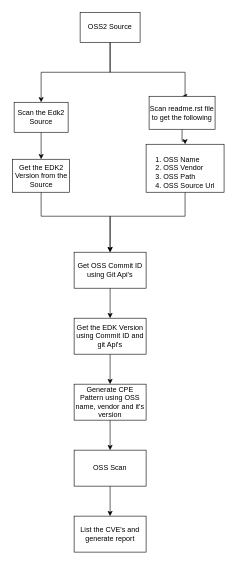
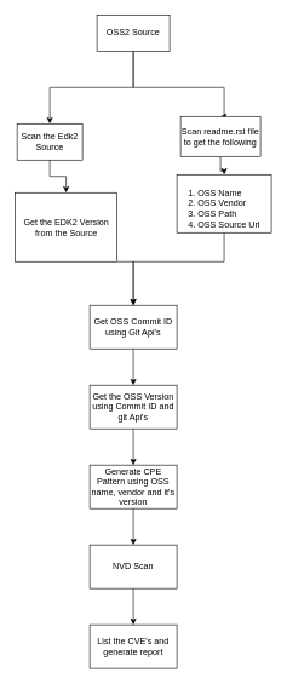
  <mxCell id="0" />
  <mxCell id="1" parent="0" />
  <mxCell id="2" value="" style="edgeStyle=orthogonalEdgeStyle;rounded=0;orthogonalLoop=1;jettySize=auto;html=1;entryX=0.5;entryY=0;entryDx=0;entryDy=0;" parent="1" source="4" target="6" edge="1"><mxGeometry relative="1" as="geometry"><mxPoint x="178" y="135" as="targetPoint" /><Array as="points"><mxPoint x="183" y="120" /><mxPoint x="68" y="120" /></Array></mxGeometry></mxCell>
  <mxCell id="3" value="" style="edgeStyle=orthogonalEdgeStyle;rounded=0;orthogonalLoop=1;jettySize=auto;html=1;entryX=0.5;entryY=0;entryDx=0;entryDy=0;" parent="1" source="4" target="10" edge="1"><mxGeometry relative="1" as="geometry"><mxPoint x="303" y="35" as="targetPoint" /><Array as="points"><mxPoint x="183" y="120" /><mxPoint x="308" y="120" /></Array></mxGeometry></mxCell>
  <mxCell id="4" value="OSS2 Source" style="rounded=0;whiteSpace=wrap;html=1;" parent="1" vertex="1"><mxGeometry x="133" y="20" width="100" height="50" as="geometry" /></mxCell>
  <mxCell id="5" value="" style="edgeStyle=orthogonalEdgeStyle;rounded=0;orthogonalLoop=1;jettySize=auto;html=1;" parent="1" source="6" target="12" edge="1"><mxGeometry relative="1" as="geometry" /></mxCell>
  <mxCell id="6" value="Scan the Edk2 Source" style="rounded=0;whiteSpace=wrap;html=1;" parent="1" vertex="1"><mxGeometry x="23" y="170" width="90" height="50" as="geometry" /></mxCell>
  <mxCell id="7" style="edgeStyle=orthogonalEdgeStyle;rounded=0;orthogonalLoop=1;jettySize=auto;html=1;entryX=0.5;entryY=0;entryDx=0;entryDy=0;" parent="1" source="8" target="14" edge="1"><mxGeometry relative="1" as="geometry"><Array as="points"><mxPoint x="308" y="360" /><mxPoint x="183" y="360" /></Array></mxGeometry></mxCell>
  <mxCell id="8" value="&lt;div style=&quot;text-align: justify;&quot;&gt;&lt;br&gt;&lt;/div&gt;&lt;div style=&quot;text-align: justify;&quot;&gt;1. OSS Name&lt;/div&gt;&lt;div style=&quot;text-align: justify;&quot;&gt;2. OSS Vendor&lt;/div&gt;&lt;div style=&quot;text-align: justify;&quot;&gt;3. OSS Path&lt;/div&gt;&lt;div style=&quot;text-align: left;&quot;&gt;4. OSS Source Url&lt;/div&gt;" style="whiteSpace=wrap;html=1;rounded=0;" parent="1" vertex="1"><mxGeometry x="243" y="240" width="130" height="80" as="geometry" /></mxCell>
  <mxCell id="9" value="" style="edgeStyle=orthogonalEdgeStyle;rounded=0;orthogonalLoop=1;jettySize=auto;html=1;" parent="1" source="10" target="8" edge="1"><mxGeometry relative="1" as="geometry" /></mxCell>
  <mxCell id="10" value="Scan readme.rst file to get the following" style="rounded=0;whiteSpace=wrap;html=1;" parent="1" vertex="1"><mxGeometry x="248" y="160" width="110" height="55" as="geometry" /></mxCell>
  <mxCell id="11" style="edgeStyle=orthogonalEdgeStyle;rounded=0;orthogonalLoop=1;jettySize=auto;html=1;" parent="1" source="12" target="14" edge="1"><mxGeometry relative="1" as="geometry"><Array as="points"><mxPoint x="68" y="360" /><mxPoint x="183" y="360" /></Array></mxGeometry></mxCell>
- <mxCell id="12" value="Get the EDK2 Version from the Source" style="rounded=0;whiteSpace=wrap;html=1;" parent="1" vertex="1"><mxGeometry x="20.5" y="265" width="95" height="55" as="geometry" /></mxCell>
+ <mxCell id="12" value="Get the EDK2 Version from the Source" style="rounded=0;whiteSpace=wrap;html=1;" parent="1" vertex="1"><mxGeometry x="20.5" y="265" width="140" height="95" as="geometry" /></mxCell>
  <mxCell id="13" value="" style="edgeStyle=orthogonalEdgeStyle;rounded=0;orthogonalLoop=1;jettySize=auto;html=1;" parent="1" source="14" target="16" edge="1"><mxGeometry relative="1" as="geometry" /></mxCell>
  <mxCell id="14" value="Get&amp;nbsp;OSS Commit ID using Git Api's" style="rounded=0;whiteSpace=wrap;html=1;" parent="1" vertex="1"><mxGeometry x="123" y="420" width="120" height="60" as="geometry" /></mxCell>
  <mxCell id="15" value="" style="edgeStyle=orthogonalEdgeStyle;rounded=0;orthogonalLoop=1;jettySize=auto;html=1;" parent="1" source="16" target="18" edge="1"><mxGeometry relative="1" as="geometry" /></mxCell>
- <mxCell id="16" value="Get the EDK Version using Commit ID and git Api's" style="rounded=0;whiteSpace=wrap;html=1;" parent="1" vertex="1"><mxGeometry x="123" y="530" width="120" height="60" as="geometry" /></mxCell>
+ <mxCell id="16" value="Get the OSS Version using Commit ID and git Api's" style="rounded=0;whiteSpace=wrap;html=1;" parent="1" vertex="1"><mxGeometry x="123" y="530" width="120" height="60" as="geometry" /></mxCell>
  <mxCell id="17" value="" style="edgeStyle=orthogonalEdgeStyle;rounded=0;orthogonalLoop=1;jettySize=auto;html=1;" parent="1" source="18" target="20" edge="1"><mxGeometry relative="1" as="geometry" /></mxCell>
  <mxCell id="18" value="Generate CPE Pattern using OSS name, vendor and it's version" style="whiteSpace=wrap;html=1;rounded=0;" parent="1" vertex="1"><mxGeometry x="123" y="640" width="120" height="60" as="geometry" /></mxCell>
  <mxCell id="19" value="" style="edgeStyle=orthogonalEdgeStyle;rounded=0;orthogonalLoop=1;jettySize=auto;html=1;" parent="1" source="20" target="21" edge="1"><mxGeometry relative="1" as="geometry" /></mxCell>
- <mxCell id="20" value="OSS Scan" style="whiteSpace=wrap;html=1;rounded=0;" parent="1" vertex="1"><mxGeometry x="123" y="750" width="120" height="60" as="geometry" /></mxCell>
+ <mxCell id="20" value="NVD Scan" style="whiteSpace=wrap;html=1;rounded=0;" parent="1" vertex="1"><mxGeometry x="123" y="750" width="120" height="60" as="geometry" /></mxCell>
  <mxCell id="21" value="List the CVE's and generate report" style="whiteSpace=wrap;html=1;rounded=0;" parent="1" vertex="1"><mxGeometry x="123" y="860" width="120" height="60" as="geometry" /></mxCell>
